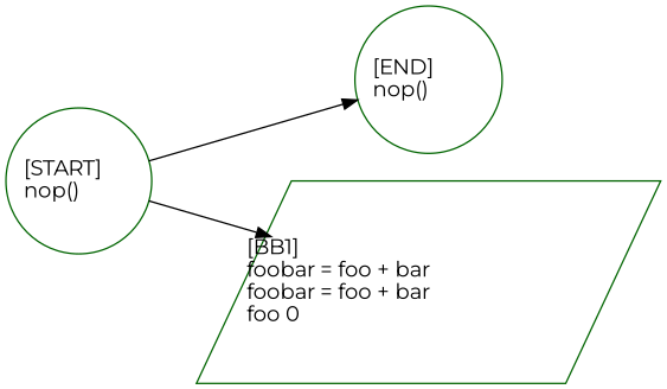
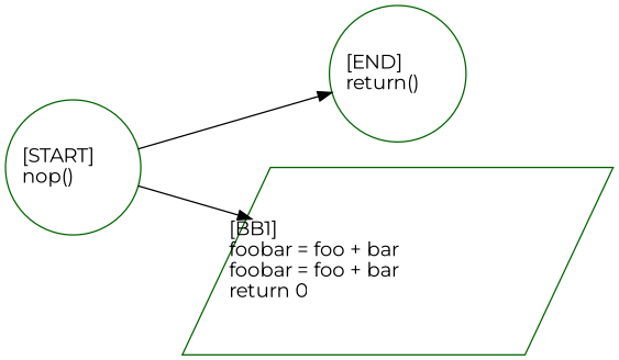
  digraph {
    fontname=Montserrat
    rankdir=LR
    node [color=darkgreen fontname=Montserrat shape=circle]
    edge [fontname=Montserrat]
-   n1 [label="[END]\lnop()\l"]
+   n1 [label="[END]\lreturn()\l"]
    n2 [label="[START]\lnop()\l"]
-   n3 [label="[BB1]\lfoobar = foo + bar\lfoobar = foo + bar\lfoo 0\l" shape=parallelogram]
+   n3 [label="[BB1]\lfoobar = foo + bar\lfoobar = foo + bar\lreturn 0\l" shape=parallelogram]
    n2 -> n1
    n2 -> n3
  }
